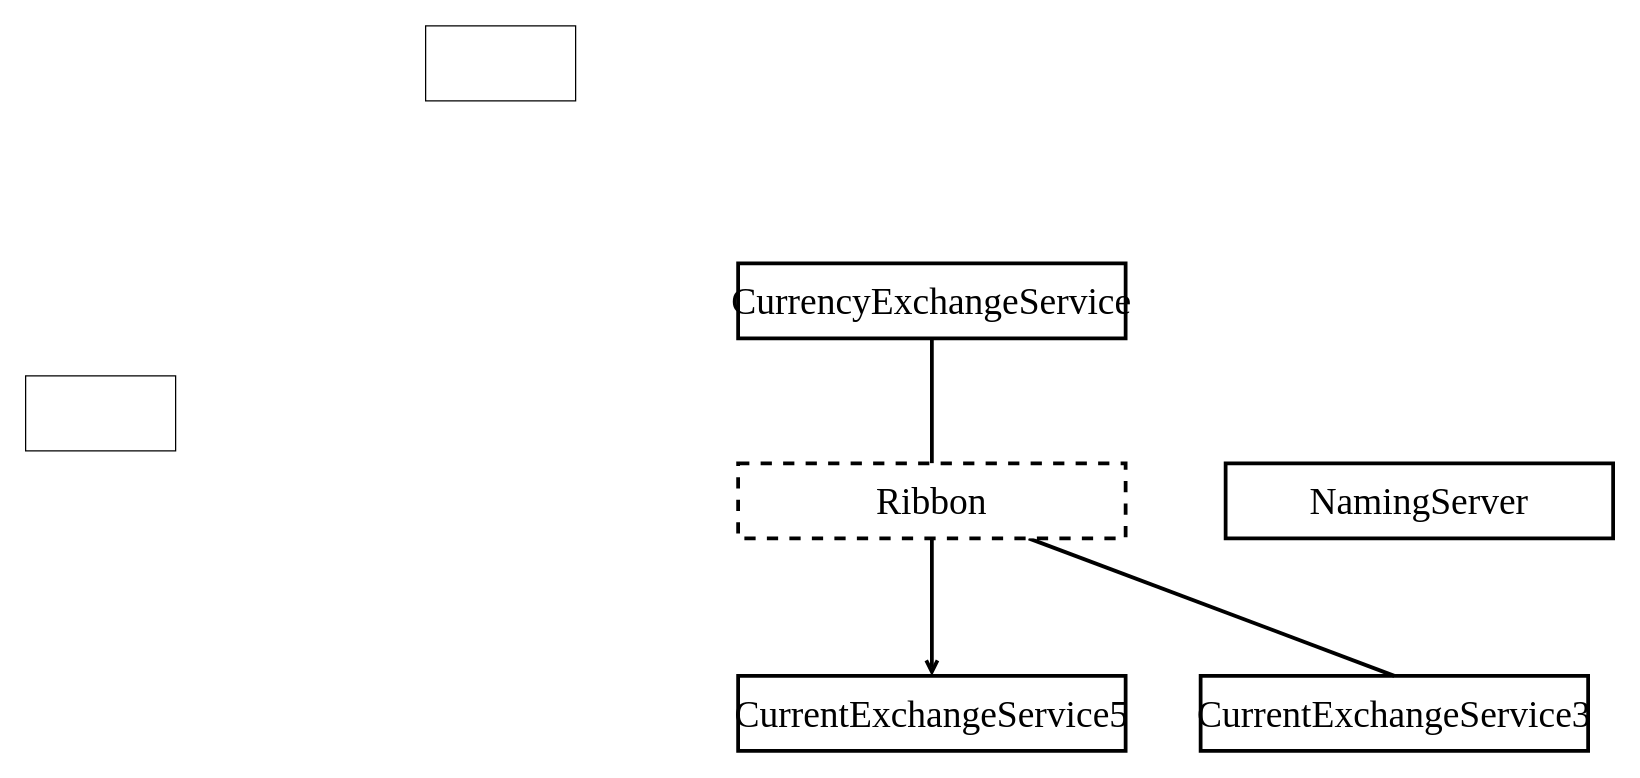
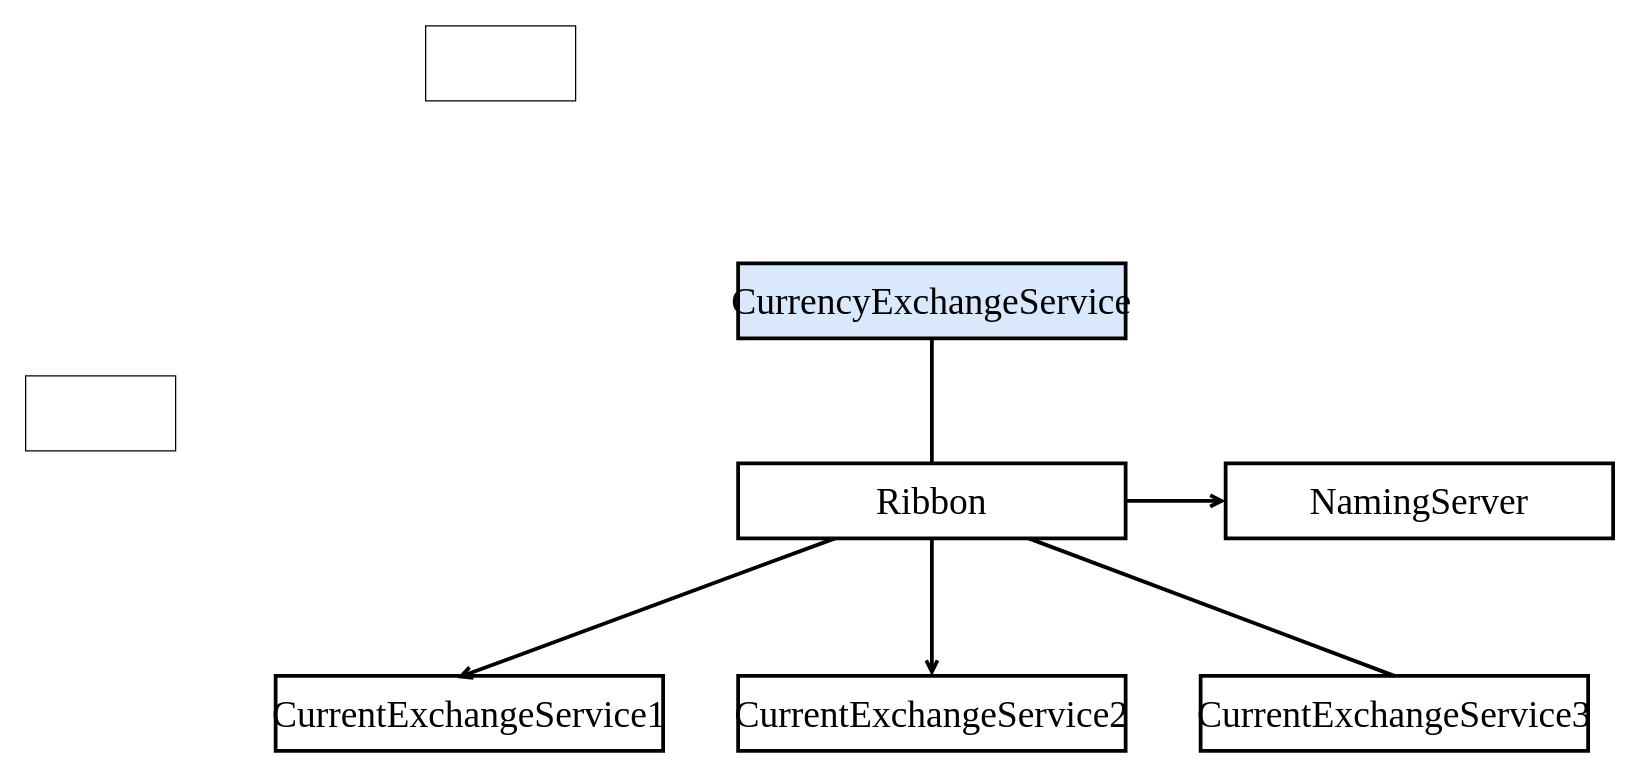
  <mxCell id="0" />
  <mxCell id="1" parent="0" />
  <mxCell id="2" value="" style="rounded=0;whiteSpace=wrap;html=1;fontFamily=빙그레 싸만코체;fontSource=https%3A%2F%2Fcdn.jsdelivr.net%2Fgh%2Fprojectnoonnu%2Fnoonfonts_20-10%401.0%2FBinggraeSamanco-Bold.woff;fontSize=35;" parent="1" vertex="1"><mxGeometry x="340" y="20" width="120" height="60" as="geometry" /></mxCell>
  <mxCell id="3" value="" style="rounded=0;whiteSpace=wrap;html=1;fontFamily=빙그레 싸만코체;fontSource=https%3A%2F%2Fcdn.jsdelivr.net%2Fgh%2Fprojectnoonnu%2Fnoonfonts_20-10%401.0%2FBinggraeSamanco-Bold.woff;fontSize=35;" parent="1" vertex="1"><mxGeometry x="20" y="300" width="120" height="60" as="geometry" /></mxCell>
  <mxCell id="4" style="edgeStyle=none;html=1;exitX=0.5;exitY=1;exitDx=0;exitDy=0;entryX=0.5;entryY=0;entryDx=0;entryDy=0;strokeWidth=3;endArrow=none;endFill=0;" edge="1" parent="1" source="5" target="14"><mxGeometry relative="1" as="geometry" /></mxCell>
- <mxCell id="5" value="CurrencyExchangeService" style="rounded=0;whiteSpace=wrap;html=1;fontFamily=빙그레 싸만코체;fontSource=https%3A%2F%2Fcdn.jsdelivr.net%2Fgh%2Fprojectnoonnu%2Fnoonfonts_20-10%401.0%2FBinggraeSamanco-Bold.woff;fontSize=30;strokeWidth=3;" parent="1" vertex="1"><mxGeometry x="590" y="210" width="310" height="60" as="geometry" /></mxCell>
+ <mxCell id="5" value="CurrencyExchangeService" style="rounded=0;whiteSpace=wrap;html=1;fontFamily=빙그레 싸만코체;fontSource=https%3A%2F%2Fcdn.jsdelivr.net%2Fgh%2Fprojectnoonnu%2Fnoonfonts_20-10%401.0%2FBinggraeSamanco-Bold.woff;fontSize=30;strokeWidth=3;fillColor=#dae8fc;" parent="1" vertex="1"><mxGeometry x="590" y="210" width="310" height="60" as="geometry" /></mxCell>
  <mxCell id="6" value="NamingServer" style="rounded=0;whiteSpace=wrap;html=1;fontFamily=빙그레 싸만코체;fontSource=https%3A%2F%2Fcdn.jsdelivr.net%2Fgh%2Fprojectnoonnu%2Fnoonfonts_20-10%401.0%2FBinggraeSamanco-Bold.woff;fontSize=30;strokeWidth=3;" parent="1" vertex="1"><mxGeometry x="980" y="370" width="310" height="60" as="geometry" /></mxCell>
- <mxCell id="8" value="CurrentExchangeService5" style="rounded=0;whiteSpace=wrap;html=1;fontFamily=빙그레 싸만코체;fontSource=https%3A%2F%2Fcdn.jsdelivr.net%2Fgh%2Fprojectnoonnu%2Fnoonfonts_20-10%401.0%2FBinggraeSamanco-Bold.woff;fontSize=30;strokeWidth=3;" vertex="1" parent="1"><mxGeometry x="590" y="540" width="310" height="60" as="geometry" /></mxCell>
+ <mxCell id="7" value="CurrentExchangeService1" style="rounded=0;whiteSpace=wrap;html=1;fontFamily=빙그레 싸만코체;fontSource=https%3A%2F%2Fcdn.jsdelivr.net%2Fgh%2Fprojectnoonnu%2Fnoonfonts_20-10%401.0%2FBinggraeSamanco-Bold.woff;fontSize=30;strokeWidth=3;" vertex="1" parent="1"><mxGeometry x="220" y="540" width="310" height="60" as="geometry" /></mxCell>
+ <mxCell id="8" value="CurrentExchangeService2" style="rounded=0;whiteSpace=wrap;html=1;fontFamily=빙그레 싸만코체;fontSource=https%3A%2F%2Fcdn.jsdelivr.net%2Fgh%2Fprojectnoonnu%2Fnoonfonts_20-10%401.0%2FBinggraeSamanco-Bold.woff;fontSize=30;strokeWidth=3;" vertex="1" parent="1"><mxGeometry x="590" y="540" width="310" height="60" as="geometry" /></mxCell>
  <mxCell id="9" value="CurrentExchangeService3" style="rounded=0;whiteSpace=wrap;html=1;fontFamily=빙그레 싸만코체;fontSource=https%3A%2F%2Fcdn.jsdelivr.net%2Fgh%2Fprojectnoonnu%2Fnoonfonts_20-10%401.0%2FBinggraeSamanco-Bold.woff;fontSize=30;strokeWidth=3;" vertex="1" parent="1"><mxGeometry x="960" y="540" width="310" height="60" as="geometry" /></mxCell>
+ <mxCell id="10" style="edgeStyle=none;html=1;exitX=0.25;exitY=1;exitDx=0;exitDy=0;entryX=0.468;entryY=0.028;entryDx=0;entryDy=0;entryPerimeter=0;strokeWidth=3;endArrow=open;endFill=0;" edge="1" parent="1" source="14" target="7"><mxGeometry relative="1" as="geometry" /></mxCell>
  <mxCell id="11" style="edgeStyle=none;html=1;exitX=0.75;exitY=1;exitDx=0;exitDy=0;entryX=0.5;entryY=0;entryDx=0;entryDy=0;strokeWidth=3;endArrow=none;endFill=0;" edge="1" parent="1" source="14" target="9"><mxGeometry relative="1" as="geometry" /></mxCell>
  <mxCell id="12" style="edgeStyle=none;html=1;exitX=0.5;exitY=1;exitDx=0;exitDy=0;strokeWidth=3;endArrow=open;endFill=0;" edge="1" parent="1" source="14" target="8"><mxGeometry relative="1" as="geometry" /></mxCell>
- <mxCell id="14" value="Ribbon" style="rounded=0;whiteSpace=wrap;html=1;fontFamily=빙그레 싸만코체;fontSource=https%3A%2F%2Fcdn.jsdelivr.net%2Fgh%2Fprojectnoonnu%2Fnoonfonts_20-10%401.0%2FBinggraeSamanco-Bold.woff;fontSize=30;strokeWidth=3;dashed=1;" vertex="1" parent="1"><mxGeometry x="590" y="370" width="310" height="60" as="geometry" /></mxCell>
+ <mxCell id="13" style="edgeStyle=none;html=1;exitX=1;exitY=0.5;exitDx=0;exitDy=0;entryX=0;entryY=0.5;entryDx=0;entryDy=0;strokeWidth=3;endArrow=open;endFill=0;" edge="1" parent="1" source="14" target="6"><mxGeometry relative="1" as="geometry" /></mxCell>
+ <mxCell id="14" value="Ribbon" style="rounded=0;whiteSpace=wrap;html=1;fontFamily=빙그레 싸만코체;fontSource=https%3A%2F%2Fcdn.jsdelivr.net%2Fgh%2Fprojectnoonnu%2Fnoonfonts_20-10%401.0%2FBinggraeSamanco-Bold.woff;fontSize=30;strokeWidth=3;" vertex="1" parent="1"><mxGeometry x="590" y="370" width="310" height="60" as="geometry" /></mxCell>
